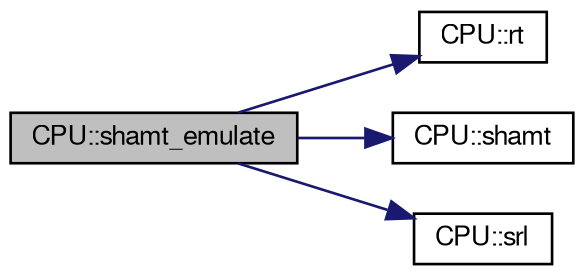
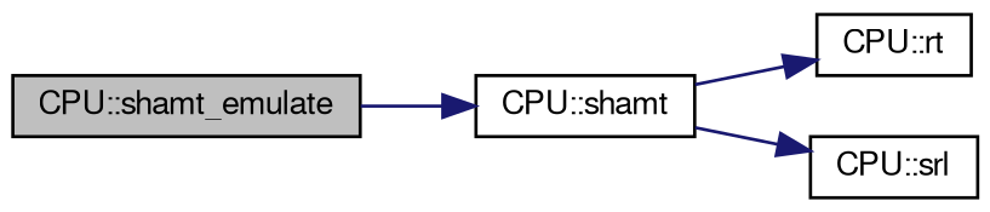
  digraph {
    rankdir=LR
    node [color=black fillcolor=white fontname=FreeSans fontsize=10 shape=record style=filled]
    edge [color=midnightblue fontname=FreeSans fontsize=10 labelfontname=FreeSans labelfontsize=10 style=solid]
    n1 [fillcolor=grey75 fontcolor=black height=0.2 label="CPU::shamt_emulate" width=0.4]
    n2 [height=0.2 label="CPU::rt" width=0.4]
    n3 [height=0.2 label="CPU::shamt" width=0.4]
    n4 [height=0.2 label="CPU::srl" width=0.4]
-   n1 -> n2
+   n3 -> n2
    n1 -> n3
-   n1 -> n4
+   n3 -> n4
  }
